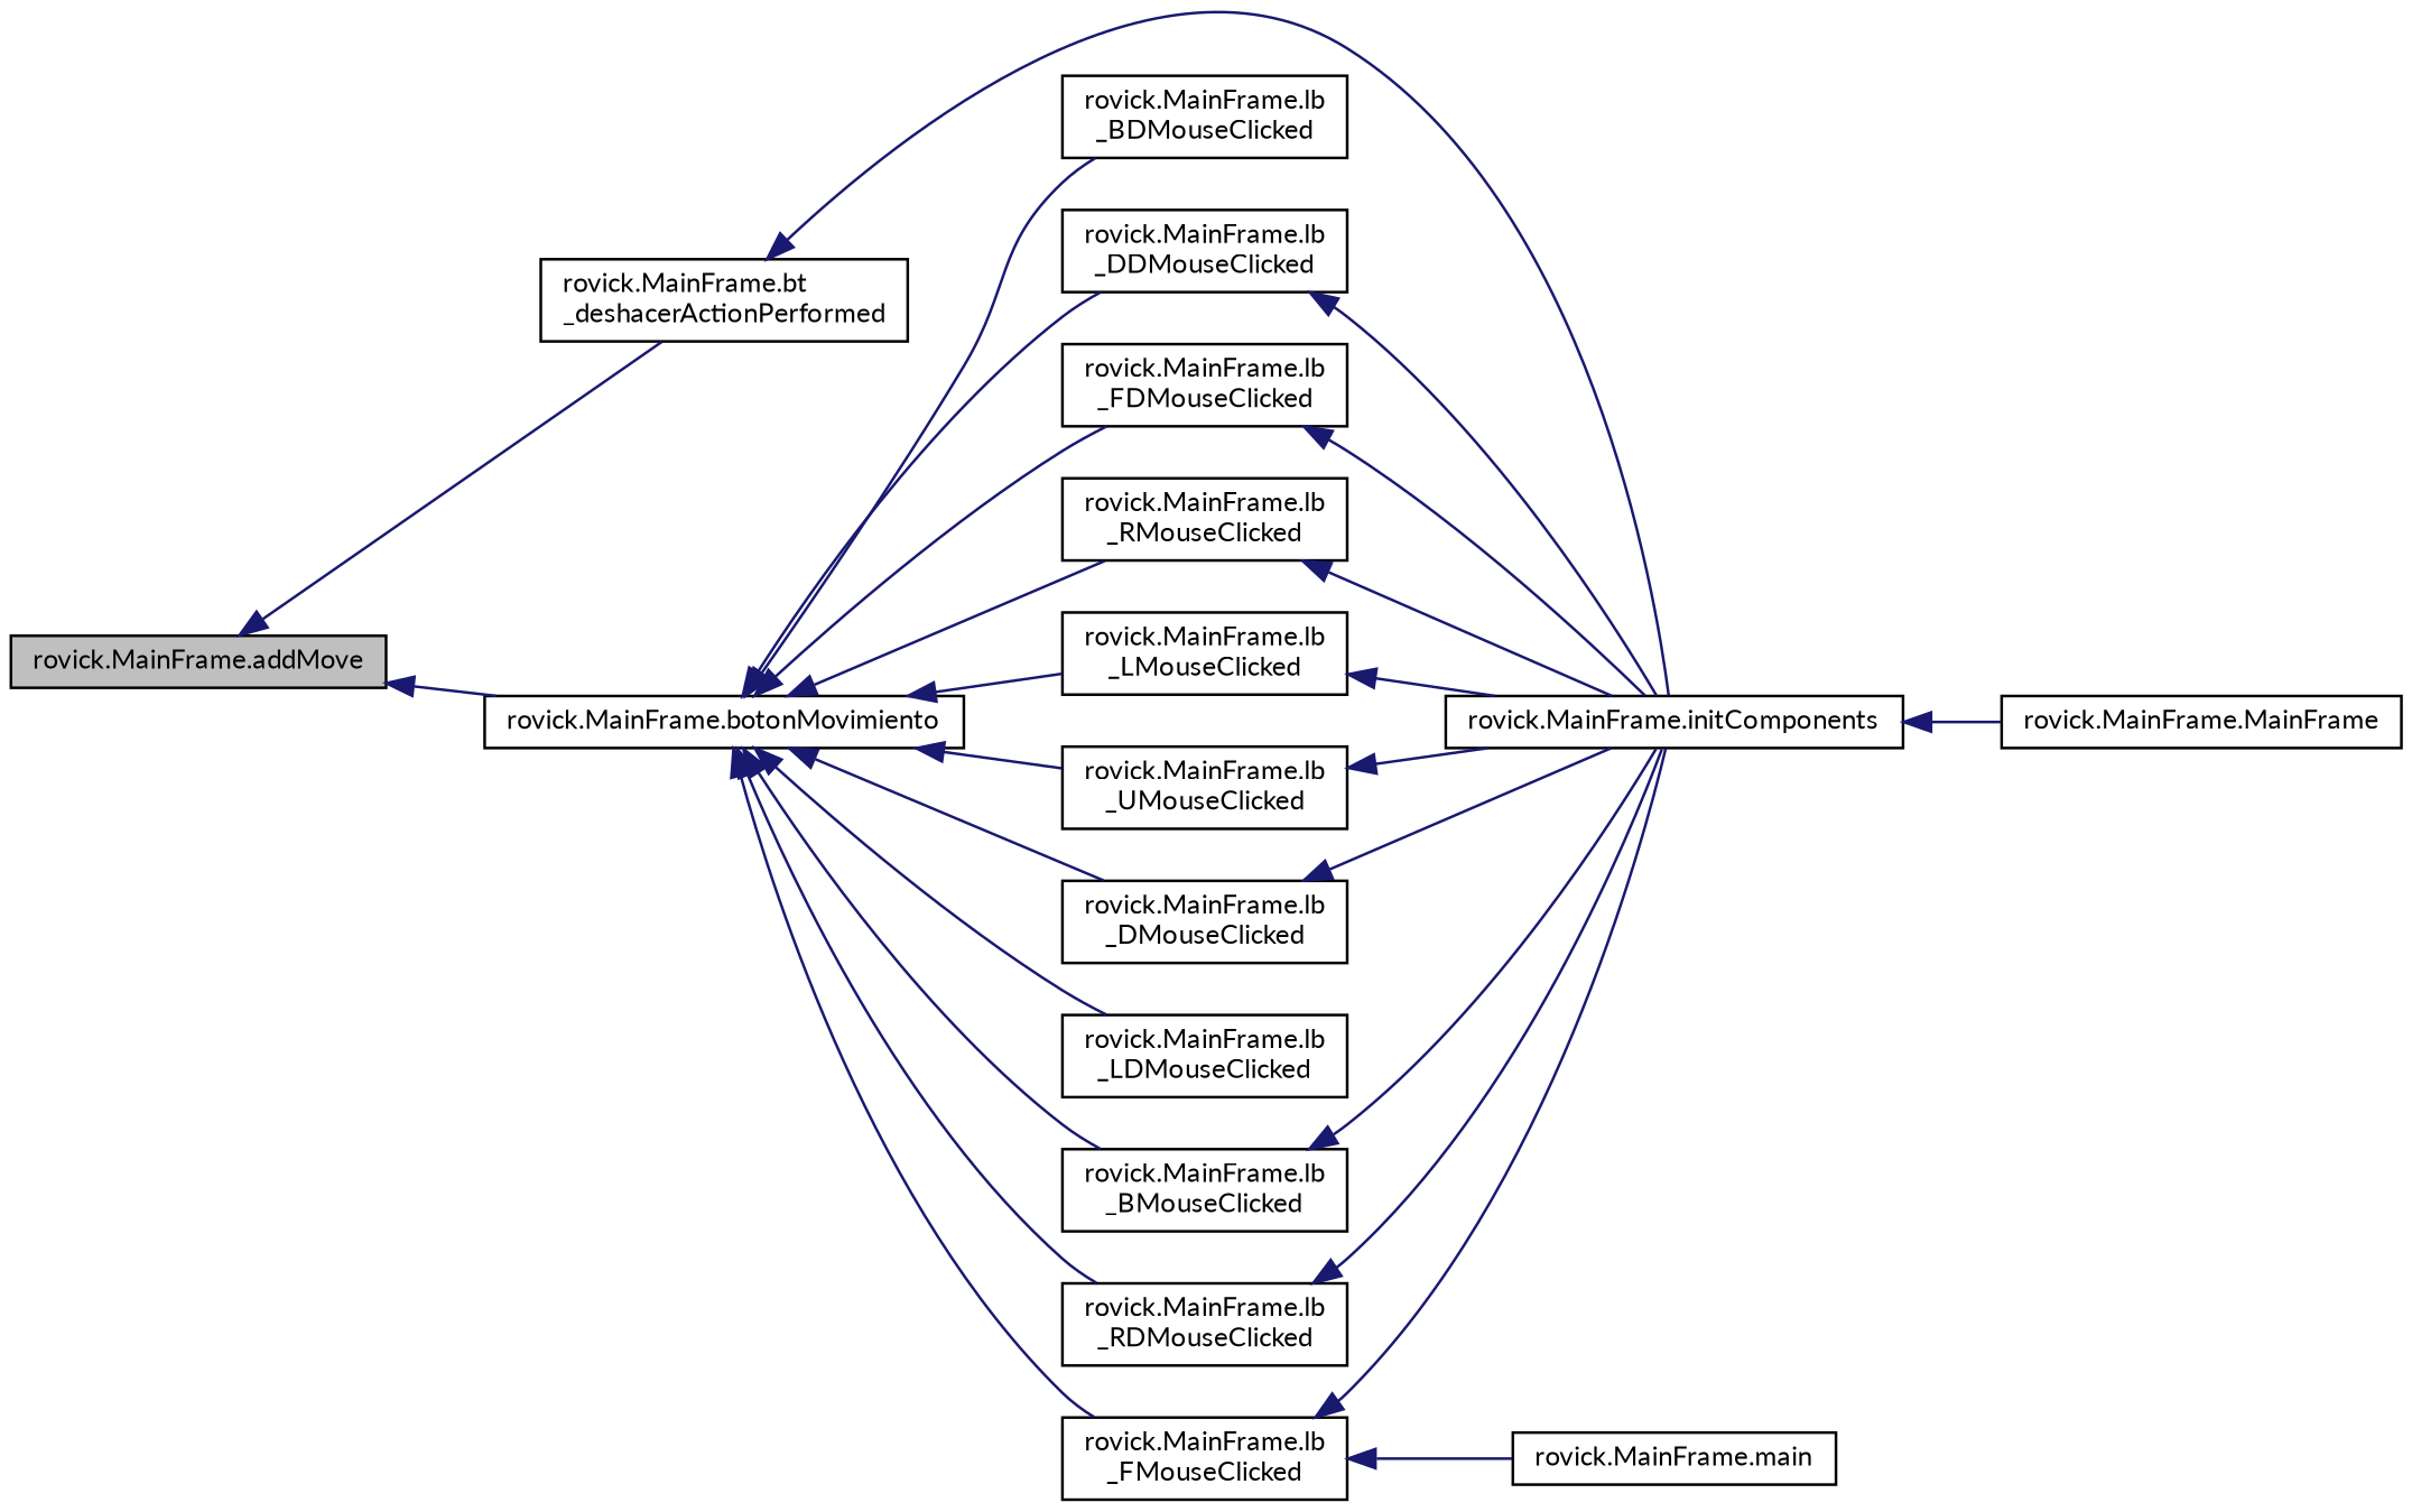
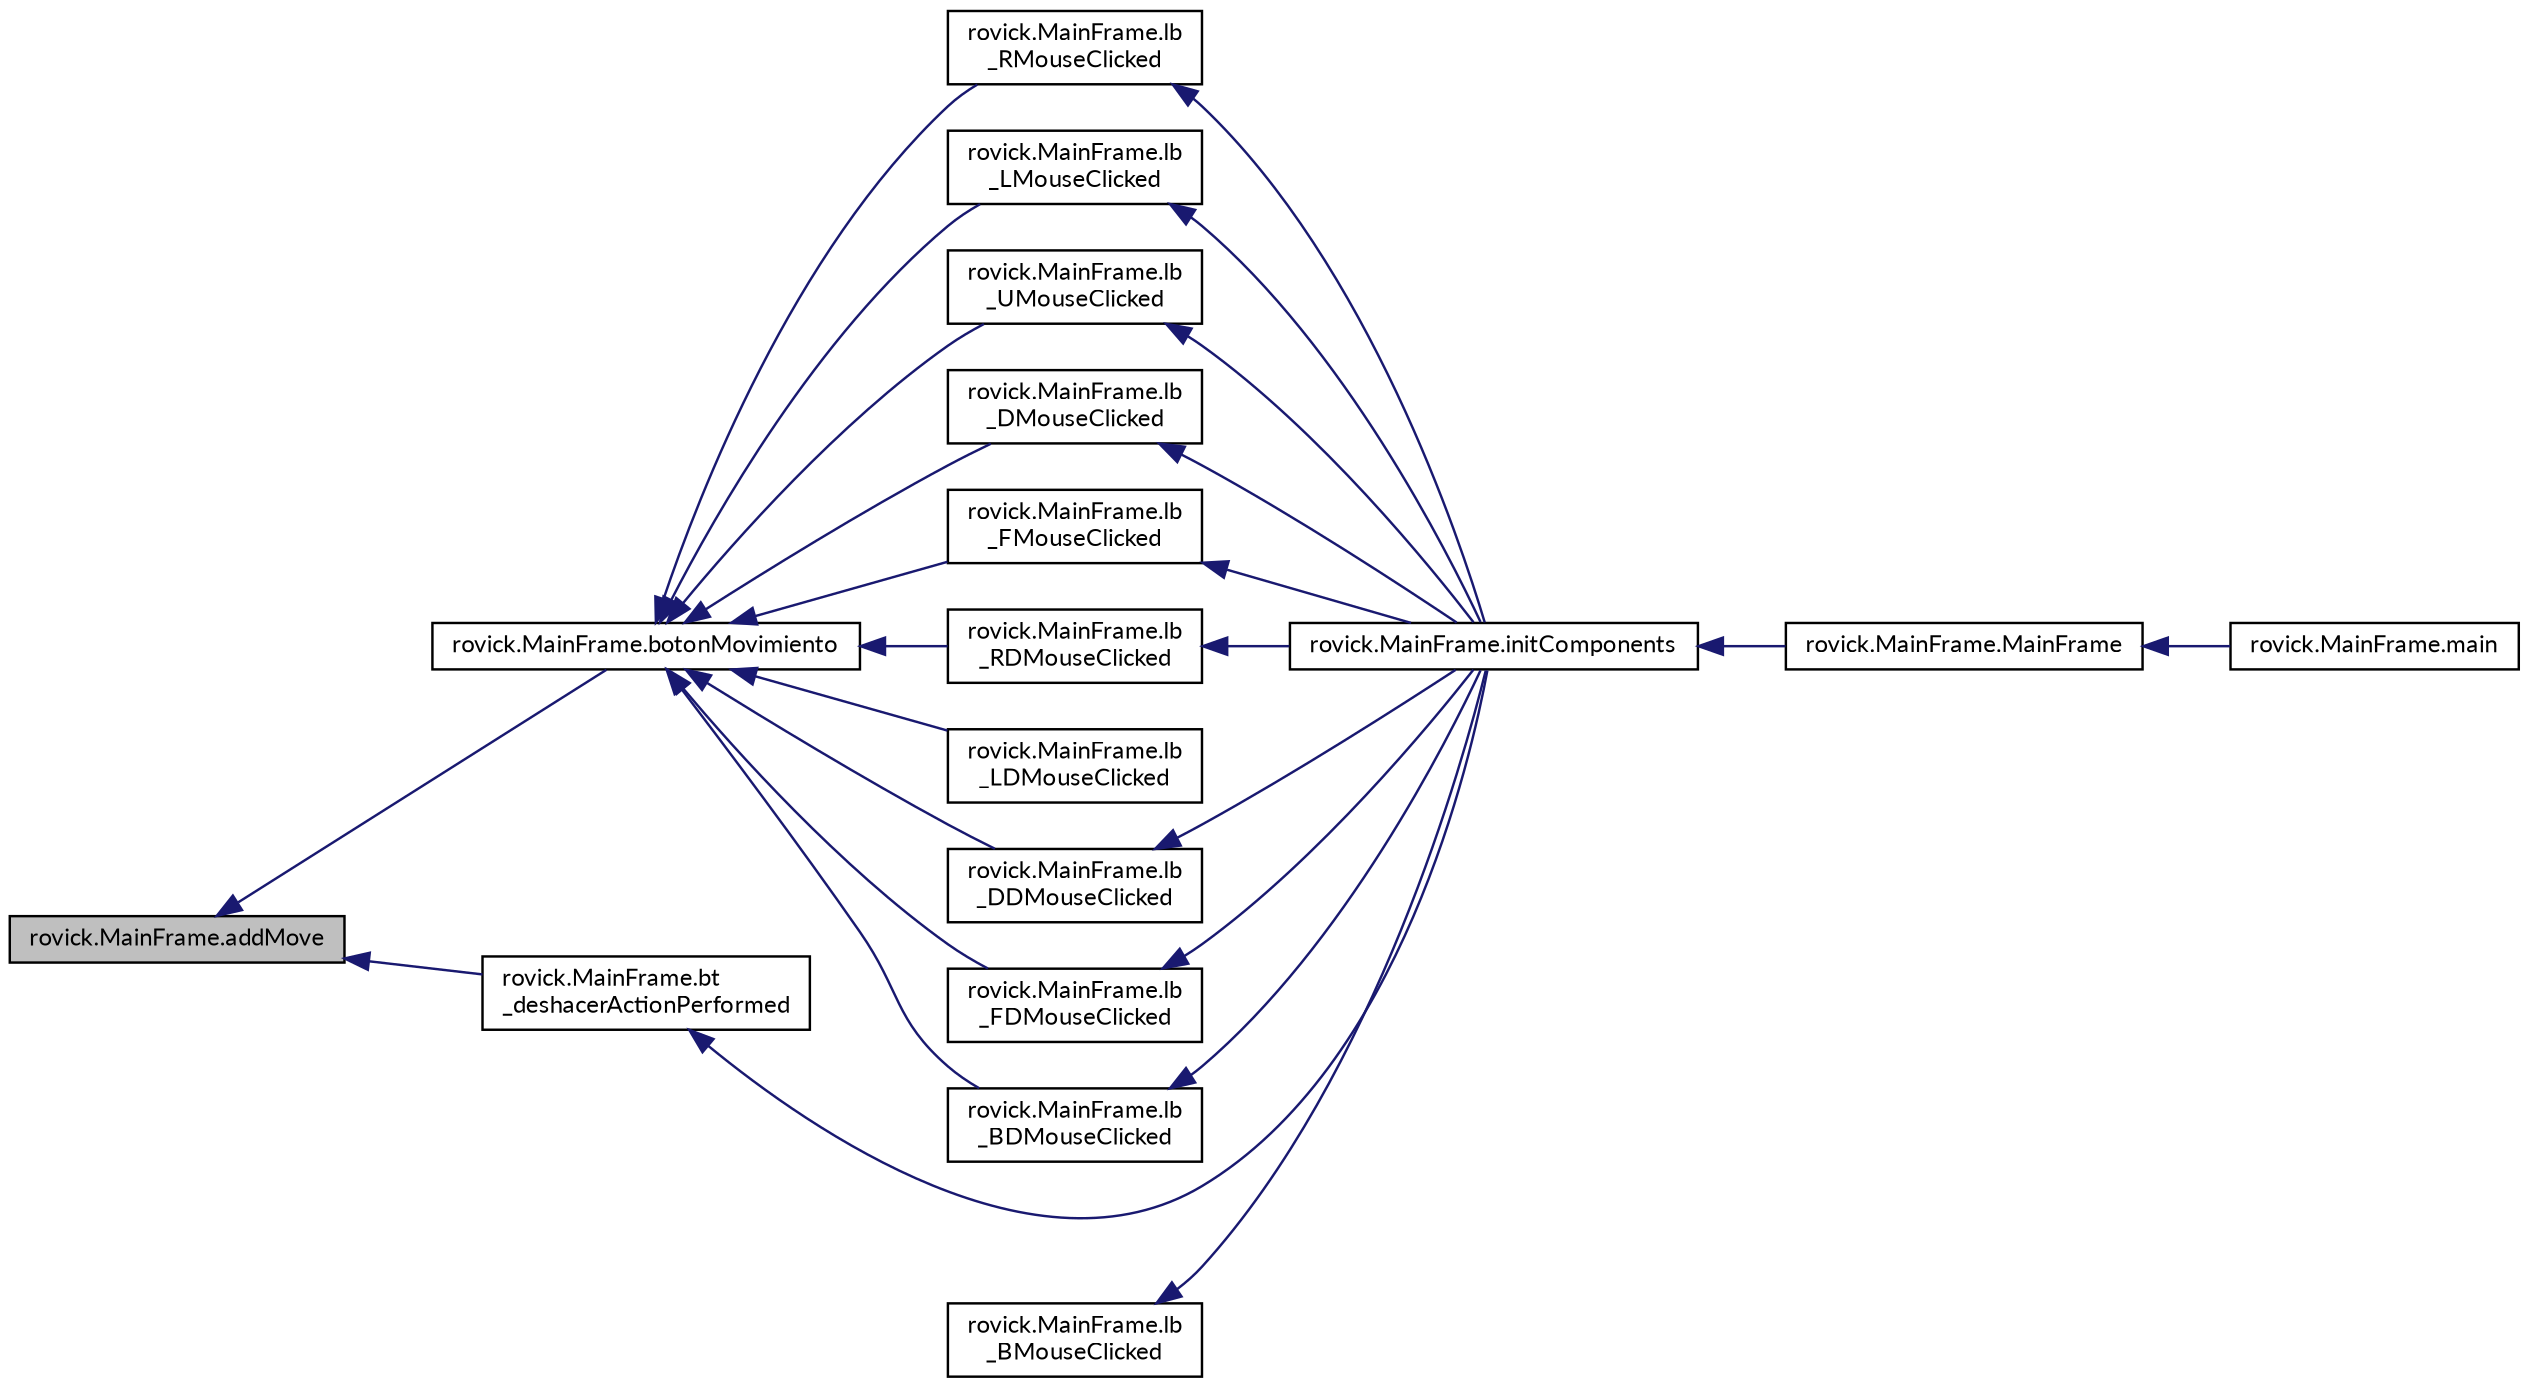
  digraph {
    fontname=Lato
    rankdir=LR
    node [color=black fillcolor=white fontname=Lato fontsize=10 shape=record style=filled]
    edge [color=midnightblue dir=back fontname=Lato fontsize=10 labelfontname=Helvetica labelfontsize=10 style=solid]
    n1 [fillcolor=grey75 fontcolor=black height=0.2 label="rovick.MainFrame.addMove" width=0.4]
    n2 [height=0.2 label="rovick.MainFrame.botonMovimiento" width=0.4]
    n3 [height=0.2 label="rovick.MainFrame.bt\l_deshacerActionPerformed" width=0.4]
    n4 [height=0.2 label="rovick.MainFrame.lb\l_RMouseClicked" width=0.4]
    n5 [height=0.2 label="rovick.MainFrame.lb\l_LMouseClicked" width=0.4]
    n6 [height=0.2 label="rovick.MainFrame.lb\l_UMouseClicked" width=0.4]
    n7 [height=0.2 label="rovick.MainFrame.lb\l_DMouseClicked" width=0.4]
    n8 [height=0.2 label="rovick.MainFrame.lb\l_FMouseClicked" width=0.4]
    n9 [height=0.2 label="rovick.MainFrame.lb\l_BMouseClicked" width=0.4]
    n10 [height=0.2 label="rovick.MainFrame.lb\l_RDMouseClicked" width=0.4]
    n11 [height=0.2 label="rovick.MainFrame.lb\l_LDMouseClicked" width=0.4]
    n12 [height=0.2 label="rovick.MainFrame.lb\l_DDMouseClicked" width=0.4]
    n13 [height=0.2 label="rovick.MainFrame.lb\l_FDMouseClicked" width=0.4]
    n14 [height=0.2 label="rovick.MainFrame.lb\l_BDMouseClicked" width=0.4]
    n15 [height=0.2 label="rovick.MainFrame.initComponents" width=0.4]
    n16 [height=0.2 label="rovick.MainFrame.MainFrame" width=0.4]
    n17 [height=0.2 label="rovick.MainFrame.main" width=0.4]
    n1 -> n2
    n1 -> n3
    n2 -> n4
    n2 -> n5
    n2 -> n6
    n2 -> n7
    n2 -> n8
-   n2 -> n9
    n2 -> n10
    n2 -> n11
    n2 -> n12
    n2 -> n13
    n2 -> n14
    n3 -> n15
    n4 -> n15
    n5 -> n15
    n6 -> n15
    n7 -> n15
    n8 -> n15
    n9 -> n15
    n10 -> n15
    n12 -> n15
    n13 -> n15
+   n14 -> n15
    n15 -> n16
-   n8 -> n17
+   n16 -> n17
  }
